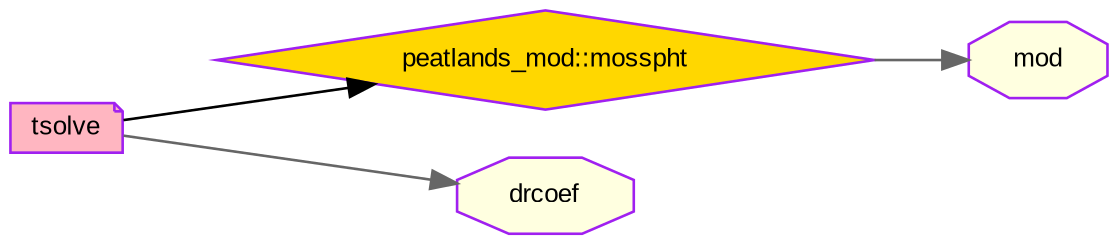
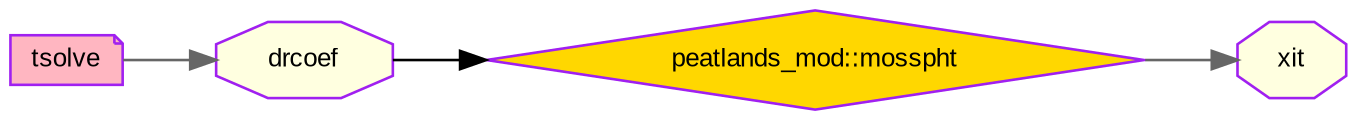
  digraph {
    fontname="Liberation Sans"
    rankdir=LR
    node [color=purple fillcolor=lightyellow fontname="Liberation Sans" fontsize=10 shape=octagon style=filled]
    edge [color=gray40 fontname="Liberation Sans" fontsize=10 labelfontname=Helvetica labelfontsize=10 style=solid]
    n1 [fillcolor=lightpink fontcolor=black height=0.2 label=tsolve shape=note width=0.4]
    n2 [fillcolor=gold height=0.2 label="peatlands_mod::mosspht" shape=diamond width=0.4]
    n3 [height=0.2 label=drcoef width=0.4]
-   n4 [height=0.2 label=mod width=0.4]
-   n1 -> n2 [color=black]
+   n4 [height=0.2 label=xit width=0.4]
+   n3 -> n2 [color=black]
    n1 -> n3
    n2 -> n4
  }
